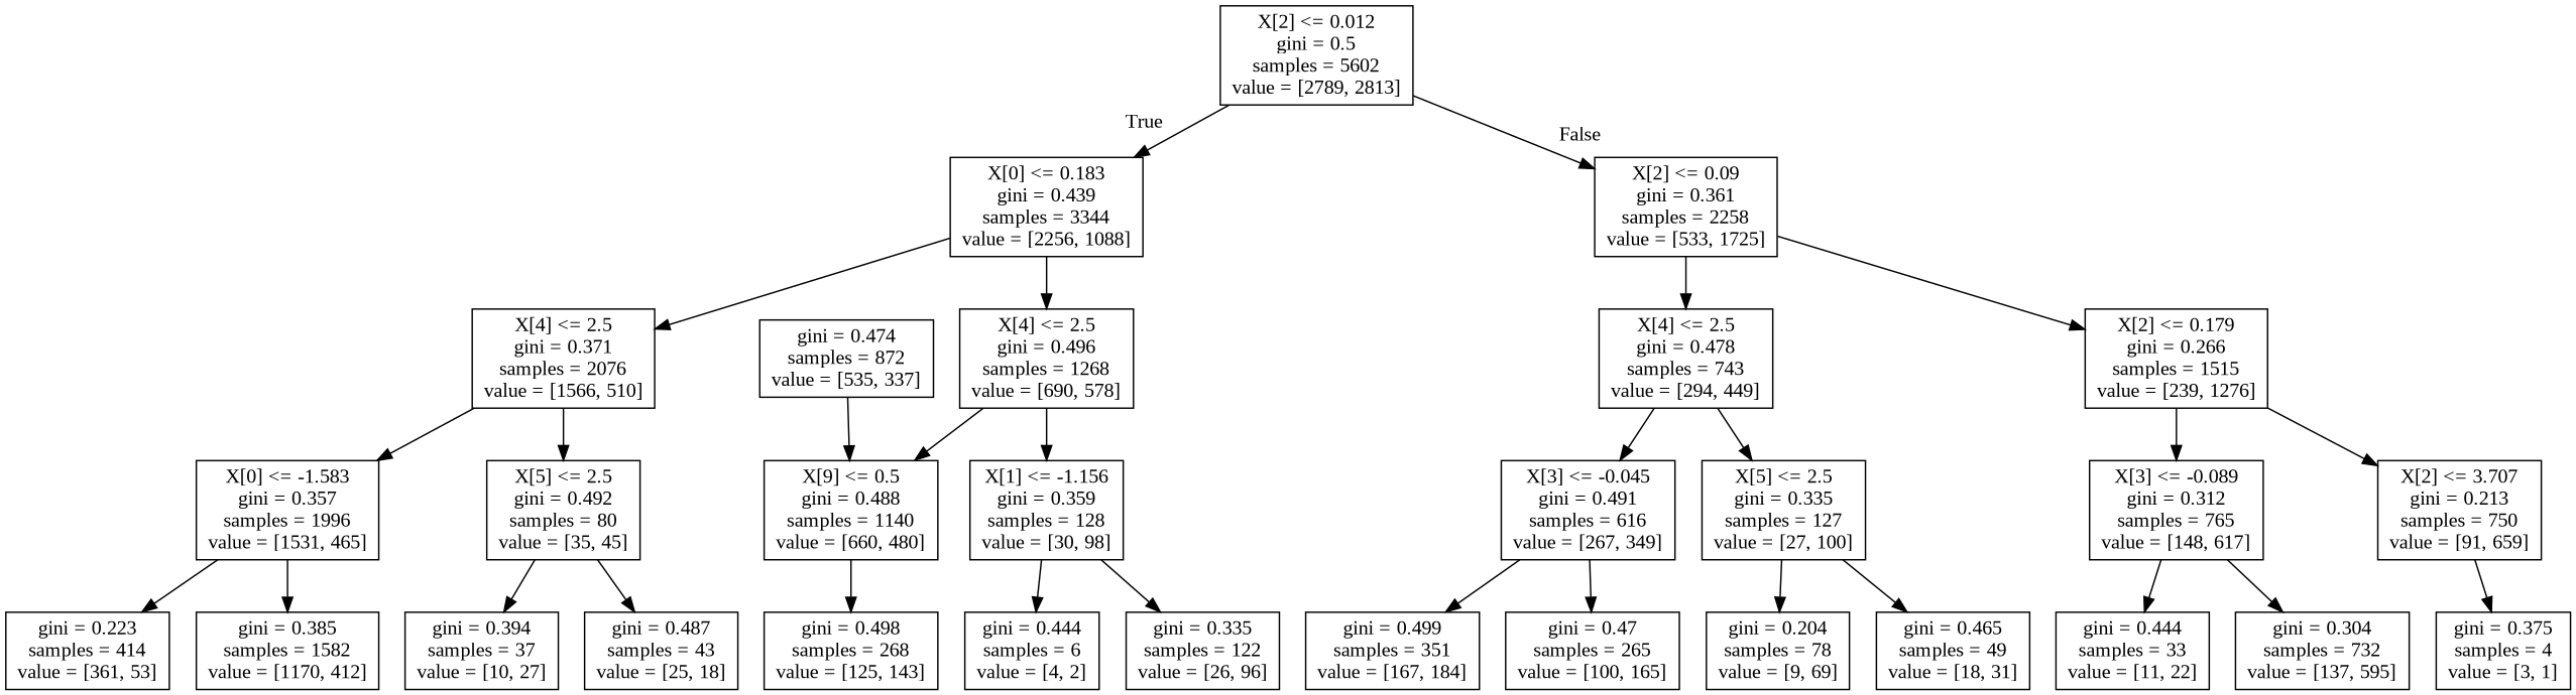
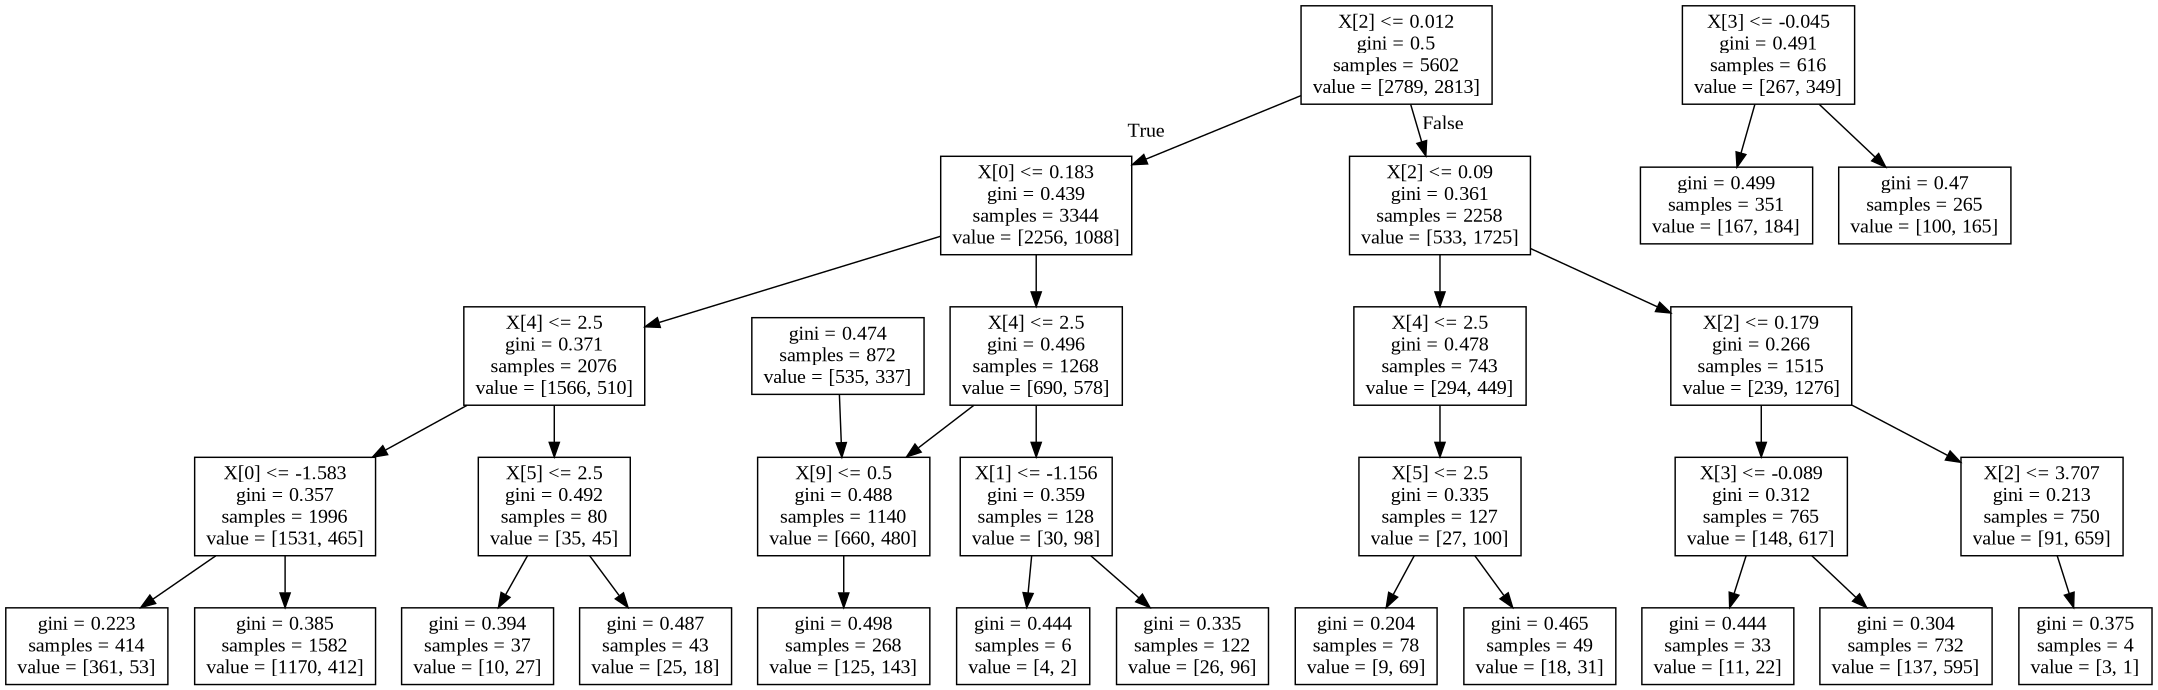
  digraph {
    fontname="Liberation Serif"
    node [fontname="Liberation Serif" shape=box]
    edge [fontname="Liberation Serif"]
    n1 [label="X[2] <= 0.012\ngini = 0.5\nsamples = 5602\nvalue = [2789, 2813]"]
    n2 [label="X[0] <= 0.183\ngini = 0.439\nsamples = 3344\nvalue = [2256, 1088]"]
    n3 [label="X[2] <= 0.09\ngini = 0.361\nsamples = 2258\nvalue = [533, 1725]"]
    n4 [label="X[4] <= 2.5\ngini = 0.371\nsamples = 2076\nvalue = [1566, 510]"]
    n5 [label="X[4] <= 2.5\ngini = 0.496\nsamples = 1268\nvalue = [690, 578]"]
    n6 [label="X[4] <= 2.5\ngini = 0.478\nsamples = 743\nvalue = [294, 449]"]
    n7 [label="X[2] <= 0.179\ngini = 0.266\nsamples = 1515\nvalue = [239, 1276]"]
    n8 [label="X[0] <= -1.583\ngini = 0.357\nsamples = 1996\nvalue = [1531, 465]"]
    n9 [label="X[5] <= 2.5\ngini = 0.492\nsamples = 80\nvalue = [35, 45]"]
    n10 [label="X[9] <= 0.5\ngini = 0.488\nsamples = 1140\nvalue = [660, 480]"]
    n11 [label="X[1] <= -1.156\ngini = 0.359\nsamples = 128\nvalue = [30, 98]"]
    n12 [label="gini = 0.223\nsamples = 414\nvalue = [361, 53]"]
    n13 [label="gini = 0.385\nsamples = 1582\nvalue = [1170, 412]"]
    n14 [label="gini = 0.394\nsamples = 37\nvalue = [10, 27]"]
    n15 [label="gini = 0.487\nsamples = 43\nvalue = [25, 18]"]
    n16 [label="gini = 0.498\nsamples = 268\nvalue = [125, 143]"]
    n17 [label="gini = 0.444\nsamples = 6\nvalue = [4, 2]"]
    n18 [label="gini = 0.335\nsamples = 122\nvalue = [26, 96]"]
    n19 [label="gini = 0.474\nsamples = 872\nvalue = [535, 337]"]
    n20 [label="X[3] <= -0.045\ngini = 0.491\nsamples = 616\nvalue = [267, 349]"]
    n21 [label="X[5] <= 2.5\ngini = 0.335\nsamples = 127\nvalue = [27, 100]"]
    n22 [label="X[3] <= -0.089\ngini = 0.312\nsamples = 765\nvalue = [148, 617]"]
    n23 [label="X[2] <= 3.707\ngini = 0.213\nsamples = 750\nvalue = [91, 659]"]
    n24 [label="gini = 0.499\nsamples = 351\nvalue = [167, 184]"]
    n25 [label="gini = 0.47\nsamples = 265\nvalue = [100, 165]"]
    n26 [label="gini = 0.204\nsamples = 78\nvalue = [9, 69]"]
    n27 [label="gini = 0.465\nsamples = 49\nvalue = [18, 31]"]
    n28 [label="gini = 0.444\nsamples = 33\nvalue = [11, 22]"]
    n29 [label="gini = 0.304\nsamples = 732\nvalue = [137, 595]"]
    n30 [label="gini = 0.375\nsamples = 4\nvalue = [3, 1]"]
    n1 -> n2 [headlabel=True labelangle=45 labeldistance=2.5]
    n1 -> n3 [headlabel=False labelangle=-45 labeldistance=2.5]
    n2 -> n4
    n2 -> n5
    n3 -> n6
    n3 -> n7
    n4 -> n8
    n4 -> n9
    n5 -> n10
    n5 -> n11
-   n6 -> n20
    n6 -> n21
    n7 -> n22
    n7 -> n23
    n8 -> n12
    n8 -> n13
    n9 -> n14
    n9 -> n15
    n10 -> n16
    n11 -> n17
    n11 -> n18
    n19 -> n10
    n20 -> n24
    n20 -> n25
    n21 -> n26
    n21 -> n27
    n22 -> n28
    n22 -> n29
    n23 -> n30
  }
